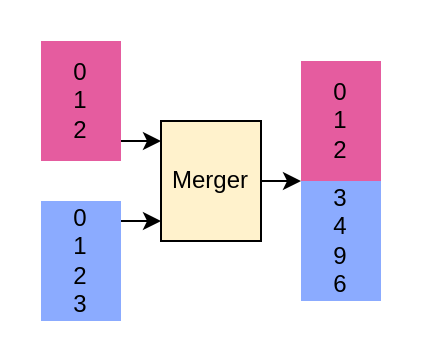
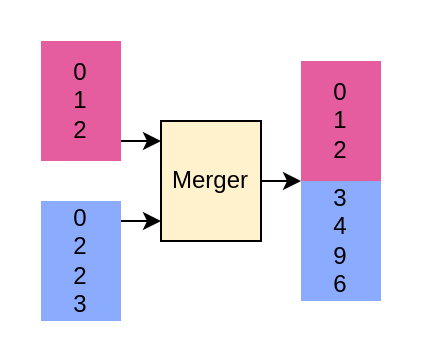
  <mxCell id="0" />
  <mxCell id="1" parent="0" />
  <mxCell id="2" value="&lt;div&gt;0&lt;/div&gt;&lt;div&gt;1&lt;/div&gt;&lt;div&gt;2&lt;/div&gt;" style="rounded=0;whiteSpace=wrap;html=1;fillColor=#dc267f;strokeColor=none;opacity=75;" parent="1" vertex="1"><mxGeometry x="20" y="20" width="40" height="60" as="geometry" /></mxCell>
- <mxCell id="3" value="&lt;div&gt;0&lt;/div&gt;&lt;div&gt;1&lt;/div&gt;&lt;div&gt;2&lt;/div&gt;&lt;div&gt;3&lt;br&gt;&lt;/div&gt;" style="rounded=0;whiteSpace=wrap;html=1;fillColor=#648fff;strokeColor=none;opacity=75;" parent="1" vertex="1"><mxGeometry x="20" y="100" width="40" height="60" as="geometry" /></mxCell>
+ <mxCell id="3" value="&lt;div&gt;0&lt;/div&gt;&lt;div&gt;2&lt;/div&gt;&lt;div&gt;2&lt;/div&gt;&lt;div&gt;3&lt;br&gt;&lt;/div&gt;" style="rounded=0;whiteSpace=wrap;html=1;fillColor=#648fff;strokeColor=none;opacity=75;" parent="1" vertex="1"><mxGeometry x="20" y="100" width="40" height="60" as="geometry" /></mxCell>
  <mxCell id="4" value="&lt;div&gt;Merger&lt;/div&gt;" style="rounded=0;whiteSpace=wrap;html=1;fillColor=#fff2cc;" parent="1" vertex="1"><mxGeometry x="80" y="60" width="50" height="60" as="geometry" /></mxCell>
  <mxCell id="5" value="" style="endArrow=classic;html=1;rounded=0;" parent="1" edge="1"><mxGeometry width="50" height="50" relative="1" as="geometry"><mxPoint x="60" y="110" as="sourcePoint" /><mxPoint x="80" y="110" as="targetPoint" /></mxGeometry></mxCell>
  <mxCell id="6" value="" style="endArrow=classic;html=1;rounded=0;" parent="1" edge="1"><mxGeometry width="50" height="50" relative="1" as="geometry"><mxPoint x="60" y="70" as="sourcePoint" /><mxPoint x="80" y="70" as="targetPoint" /></mxGeometry></mxCell>
  <mxCell id="7" value="&lt;div&gt;0&lt;/div&gt;&lt;div&gt;1&lt;/div&gt;&lt;div&gt;2&lt;/div&gt;" style="rounded=0;whiteSpace=wrap;html=1;fillColor=#dc267f;strokeColor=none;glass=0;shadow=0;gradientColor=none;opacity=75;" parent="1" vertex="1"><mxGeometry x="150" y="30" width="40" height="60" as="geometry" /></mxCell>
  <mxCell id="8" value="&lt;div&gt;3&lt;/div&gt;&lt;div&gt;4&lt;/div&gt;&lt;div&gt;9&lt;/div&gt;&lt;div&gt;6&lt;br&gt;&lt;/div&gt;" style="rounded=0;whiteSpace=wrap;html=1;fillColor=#648fff;strokeColor=none;opacity=75;" parent="1" vertex="1"><mxGeometry x="150" y="90" width="40" height="60" as="geometry" /></mxCell>
  <mxCell id="9" value="" style="endArrow=classic;html=1;rounded=0;" parent="1" edge="1"><mxGeometry width="50" height="50" relative="1" as="geometry"><mxPoint x="130" y="90" as="sourcePoint" /><mxPoint x="150" y="90" as="targetPoint" /></mxGeometry></mxCell>
